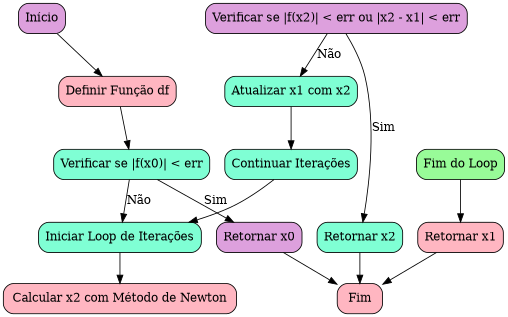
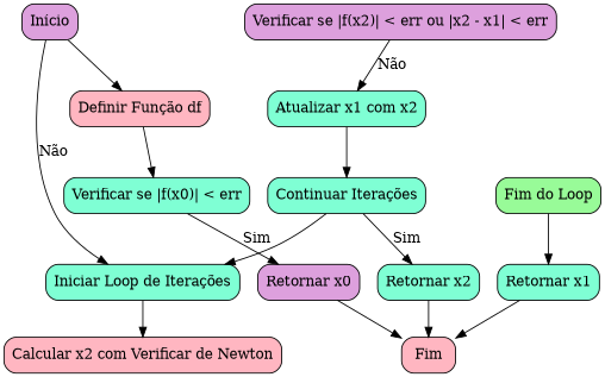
  digraph {
    node [fillcolor=aquamarine shape=box style="rounded,filled"]
    n1 [fillcolor=plum label="Início"]
    n2 [fillcolor=lightpink label="Definir Função df"]
    n3 [label="Verificar se |f(x0)| < err"]
    n4 [fillcolor=plum label="Retornar x0"]
    n5 [label="Iniciar Loop de Iterações"]
    n6 [fillcolor=lightpink label=Fim]
-   n7 [fillcolor=lightpink label="Calcular x2 com Método de Newton"]
+   n7 [fillcolor=lightpink label="Calcular x2 com Verificar de Newton"]
    n8 [fillcolor=plum label="Verificar se |f(x2)| < err ou |x2 - x1| < err"]
    n9 [label="Retornar x2"]
    n10 [label="Atualizar x1 com x2"]
    n11 [label="Continuar Iterações"]
    n12 [fillcolor=palegreen label="Fim do Loop"]
-   n13 [fillcolor=lightpink label="Retornar x1"]
+   n13 [label="Retornar x1"]
    n1 -> n2
    n2 -> n3
    n3 -> n4 [label=Sim]
-   n3 -> n5 [label="Não"]
+   n1 -> n5 [label="Não"]
    n4 -> n6
    n5 -> n7
-   n8 -> n9 [label=Sim]
+   n11 -> n9 [label=Sim]
    n8 -> n10 [label="Não"]
    n9 -> n6
    n10 -> n11
    n11 -> n5
    n12 -> n13
    n13 -> n6
  }
